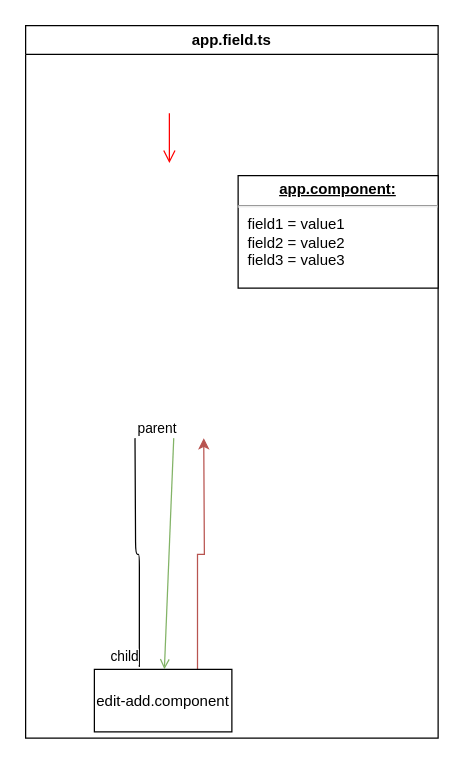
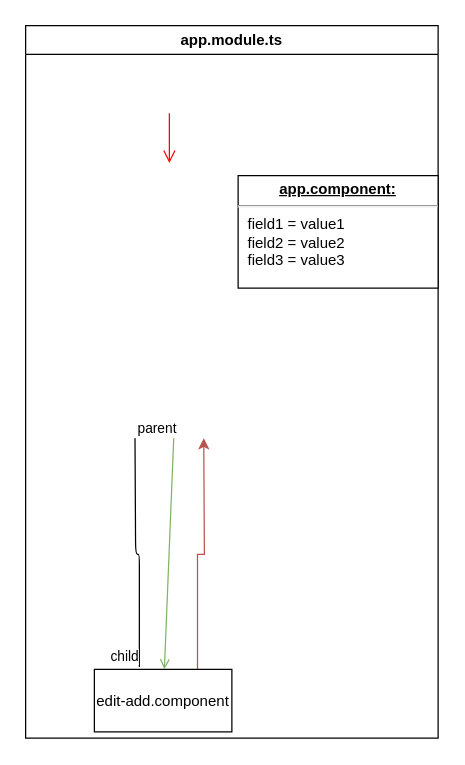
  <mxCell id="0" />
  <mxCell id="1" parent="0" />
- <mxCell id="2" value="app.field.ts" style="swimlane;whiteSpace=wrap" parent="1" vertex="1"><mxGeometry x="20" y="20" width="330" height="570" as="geometry" /></mxCell>
+ <mxCell id="2" value="app.module.ts" style="swimlane;whiteSpace=wrap" parent="1" vertex="1"><mxGeometry x="20" y="20" width="330" height="570" as="geometry" /></mxCell>
  <mxCell id="3" value="" style="edgeStyle=elbowEdgeStyle;elbow=horizontal;verticalAlign=bottom;endArrow=open;endSize=8;strokeColor=#FF0000;endFill=1;rounded=0" parent="2" edge="1"><mxGeometry x="100" y="40" as="geometry"><mxPoint x="115" y="110" as="targetPoint" /><mxPoint x="115" y="70" as="sourcePoint" /></mxGeometry></mxCell>
  <mxCell id="4" style="edgeStyle=orthogonalEdgeStyle;rounded=0;orthogonalLoop=1;jettySize=auto;html=1;exitX=0.75;exitY=0;exitDx=0;exitDy=0;entryX=0.75;entryY=1;entryDx=0;entryDy=0;fillColor=#f8cecc;strokeColor=#b85450;" edge="1" parent="2" source="5"><mxGeometry relative="1" as="geometry"><mxPoint x="142.5" y="330" as="targetPoint" /></mxGeometry></mxCell>
  <mxCell id="5" value="edit-add.component" style="" parent="2" vertex="1"><mxGeometry x="55" y="515" width="110" height="50" as="geometry" /></mxCell>
  <mxCell id="6" value="" style="endArrow=open;strokeColor=#82b366;endFill=1;rounded=0;fillColor=#d5e8d4;" parent="2" target="5" edge="1"><mxGeometry relative="1" as="geometry"><mxPoint x="118.492" y="330" as="sourcePoint" /></mxGeometry></mxCell>
  <mxCell id="7" value="" style="endArrow=none;html=1;edgeStyle=orthogonalEdgeStyle;entryX=0.327;entryY=-0.04;entryDx=0;entryDy=0;entryPerimeter=0;exitX=0.25;exitY=1;exitDx=0;exitDy=0;" edge="1" parent="2" target="5"><mxGeometry relative="1" as="geometry"><mxPoint x="87.5" y="330" as="sourcePoint" /><mxPoint x="300" y="350" as="targetPoint" /></mxGeometry></mxCell>
  <mxCell id="8" value="parent" style="edgeLabel;resizable=0;html=1;align=left;verticalAlign=bottom;" connectable="0" vertex="1" parent="7"><mxGeometry x="-1" relative="1" as="geometry" /></mxCell>
  <mxCell id="9" value="child" style="edgeLabel;resizable=0;html=1;align=right;verticalAlign=bottom;" connectable="0" vertex="1" parent="7"><mxGeometry x="1" relative="1" as="geometry" /></mxCell>
  <mxCell id="10" value="&lt;p style=&quot;margin: 0px ; margin-top: 4px ; text-align: center ; text-decoration: underline&quot;&gt;&lt;b&gt;app.component:&lt;/b&gt;&lt;/p&gt;&lt;hr&gt;&lt;p style=&quot;margin: 0px ; margin-left: 8px&quot;&gt;field1 = value1&lt;br&gt;field2 = value2&lt;br&gt;field3 = value3&lt;/p&gt;" style="verticalAlign=top;align=left;overflow=fill;fontSize=12;fontFamily=Helvetica;html=1;" vertex="1" parent="2"><mxGeometry x="170" y="120" width="160" height="90" as="geometry" /></mxCell>
